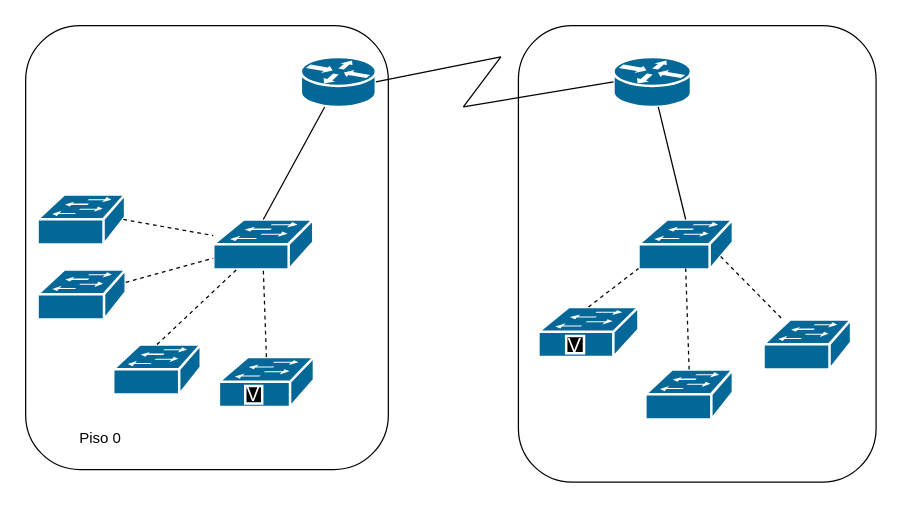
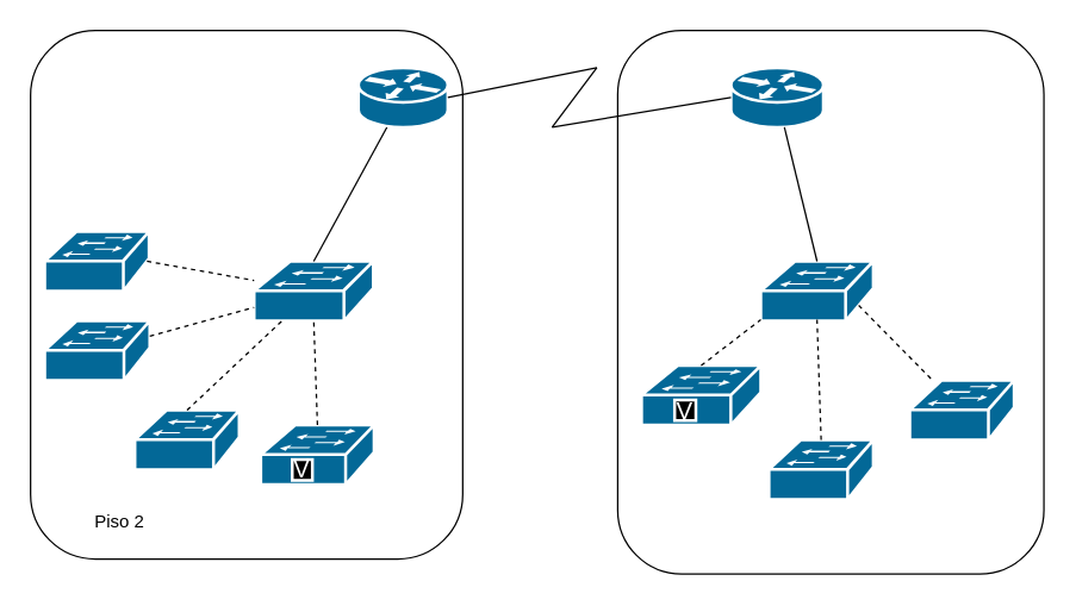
  <mxCell id="0" />
  <mxCell id="1" parent="0" />
  <mxCell id="2" value="" style="rounded=1;whiteSpace=wrap;html=1;" vertex="1" parent="1"><mxGeometry x="414" y="20" width="286" height="365" as="geometry" /></mxCell>
  <mxCell id="3" value="" style="rounded=1;whiteSpace=wrap;html=1;" vertex="1" parent="1"><mxGeometry x="20" y="20" width="290" height="355" as="geometry" /></mxCell>
  <mxCell id="4" value="" style="shape=mxgraph.cisco.routers.router;sketch=0;html=1;pointerEvents=1;dashed=0;fillColor=#036897;strokeColor=#ffffff;strokeWidth=2;verticalLabelPosition=bottom;verticalAlign=top;align=center;outlineConnect=0;" parent="1" vertex="1"><mxGeometry x="240" y="45" width="60" height="40" as="geometry" /></mxCell>
  <mxCell id="5" value="" style="shape=mxgraph.cisco.routers.router;sketch=0;html=1;pointerEvents=1;dashed=0;fillColor=#036897;strokeColor=#ffffff;strokeWidth=2;verticalLabelPosition=bottom;verticalAlign=top;align=center;outlineConnect=0;" parent="1" vertex="1"><mxGeometry x="490" y="45" width="62" height="40" as="geometry" /></mxCell>
  <mxCell id="6" value="" style="shape=mxgraph.cisco.switches.voice_switch;sketch=0;html=1;pointerEvents=1;dashed=0;fillColor=#036897;strokeColor=#ffffff;strokeWidth=2;verticalLabelPosition=bottom;verticalAlign=top;align=center;outlineConnect=0;" parent="1" vertex="1"><mxGeometry x="430" y="245" width="80" height="40" as="geometry" /></mxCell>
  <mxCell id="7" value="" style="shape=mxgraph.cisco.switches.voice_switch;sketch=0;html=1;pointerEvents=1;dashed=0;fillColor=#036897;strokeColor=#ffffff;strokeWidth=2;verticalLabelPosition=bottom;verticalAlign=top;align=center;outlineConnect=0;" parent="1" vertex="1"><mxGeometry x="174.5" y="285" width="76" height="40" as="geometry" /></mxCell>
  <mxCell id="8" value="" style="shape=mxgraph.cisco.switches.workgroup_switch;sketch=0;html=1;pointerEvents=1;dashed=0;fillColor=#036897;strokeColor=#ffffff;strokeWidth=2;verticalLabelPosition=bottom;verticalAlign=top;align=center;outlineConnect=0;" parent="1" vertex="1"><mxGeometry x="170" y="175" width="80" height="40" as="geometry" /></mxCell>
  <mxCell id="9" value="" style="shape=mxgraph.cisco.switches.workgroup_switch;sketch=0;html=1;pointerEvents=1;dashed=0;fillColor=#036897;strokeColor=#ffffff;strokeWidth=2;verticalLabelPosition=bottom;verticalAlign=top;align=center;outlineConnect=0;" parent="1" vertex="1"><mxGeometry x="510" y="175" width="75.5" height="40" as="geometry" /></mxCell>
  <mxCell id="10" value="" style="shape=mxgraph.cisco.switches.workgroup_switch;sketch=0;html=1;pointerEvents=1;dashed=0;fillColor=#036897;strokeColor=#ffffff;strokeWidth=2;verticalLabelPosition=bottom;verticalAlign=top;align=center;outlineConnect=0;" parent="1" vertex="1"><mxGeometry x="29.5" y="155" width="70" height="40" as="geometry" /></mxCell>
  <mxCell id="11" value="" style="shape=mxgraph.cisco.switches.workgroup_switch;sketch=0;html=1;pointerEvents=1;dashed=0;fillColor=#036897;strokeColor=#ffffff;strokeWidth=2;verticalLabelPosition=bottom;verticalAlign=top;align=center;outlineConnect=0;" parent="1" vertex="1"><mxGeometry x="90" y="275" width="70" height="40" as="geometry" /></mxCell>
  <mxCell id="12" value="" style="shape=mxgraph.cisco.switches.workgroup_switch;sketch=0;html=1;pointerEvents=1;dashed=0;fillColor=#036897;strokeColor=#ffffff;strokeWidth=2;verticalLabelPosition=bottom;verticalAlign=top;align=center;outlineConnect=0;" parent="1" vertex="1"><mxGeometry x="29.5" y="215" width="70.5" height="40" as="geometry" /></mxCell>
  <mxCell id="13" value="" style="shape=mxgraph.cisco.switches.workgroup_switch;sketch=0;html=1;pointerEvents=1;dashed=0;fillColor=#036897;strokeColor=#ffffff;strokeWidth=2;verticalLabelPosition=bottom;verticalAlign=top;align=center;outlineConnect=0;" vertex="1" parent="1"><mxGeometry x="610" y="255" width="70" height="40" as="geometry" /></mxCell>
  <mxCell id="14" value="" style="shape=mxgraph.cisco.switches.workgroup_switch;sketch=0;html=1;pointerEvents=1;dashed=0;fillColor=#036897;strokeColor=#ffffff;strokeWidth=2;verticalLabelPosition=bottom;verticalAlign=top;align=center;outlineConnect=0;" vertex="1" parent="1"><mxGeometry x="515.5" y="295" width="70" height="40" as="geometry" /></mxCell>
  <mxCell id="15" value="" style="endArrow=none;html=1;rounded=0;exitX=1;exitY=0.5;exitDx=0;exitDy=0;exitPerimeter=0;" edge="1" parent="1" source="4"><mxGeometry width="50" height="50" relative="1" as="geometry"><mxPoint x="360" y="75" as="sourcePoint" /><mxPoint x="400" y="45" as="targetPoint" /></mxGeometry></mxCell>
  <mxCell id="16" value="" style="endArrow=none;html=1;rounded=0;entryX=0;entryY=0.5;entryDx=0;entryDy=0;entryPerimeter=0;" edge="1" parent="1" target="5"><mxGeometry width="50" height="50" relative="1" as="geometry"><mxPoint x="370" y="85" as="sourcePoint" /><mxPoint x="440" y="205" as="targetPoint" /></mxGeometry></mxCell>
  <mxCell id="17" value="" style="endArrow=none;html=1;rounded=0;" edge="1" parent="1"><mxGeometry width="50" height="50" relative="1" as="geometry"><mxPoint x="370" y="85" as="sourcePoint" /><mxPoint x="400" y="45" as="targetPoint" /></mxGeometry></mxCell>
  <mxCell id="18" value="" style="endArrow=none;html=1;rounded=0;exitX=0.5;exitY=0;exitDx=0;exitDy=0;exitPerimeter=0;" edge="1" parent="1" source="8" target="4"><mxGeometry width="50" height="50" relative="1" as="geometry"><mxPoint x="60" y="165" as="sourcePoint" /><mxPoint x="110" y="115" as="targetPoint" /></mxGeometry></mxCell>
  <mxCell id="19" value="" style="endArrow=none;html=1;rounded=0;exitX=0.5;exitY=0;exitDx=0;exitDy=0;exitPerimeter=0;" edge="1" parent="1" source="9" target="5"><mxGeometry width="50" height="50" relative="1" as="geometry"><mxPoint x="470" y="155" as="sourcePoint" /><mxPoint x="520" y="105" as="targetPoint" /></mxGeometry></mxCell>
  <mxCell id="20" value="" style="endArrow=none;dashed=1;html=1;rounded=0;exitX=0.98;exitY=0.5;exitDx=0;exitDy=0;exitPerimeter=0;" edge="1" parent="1" source="10" target="8"><mxGeometry width="50" height="50" relative="1" as="geometry"><mxPoint y="385" as="sourcePoint" x="0" /><mxPoint x="50" y="335" as="targetPoint" /></mxGeometry></mxCell>
  <mxCell id="21" value="" style="endArrow=none;dashed=1;html=1;rounded=0;" edge="1" parent="1" source="12" target="8"><mxGeometry width="50" height="50" relative="1" as="geometry"><mxPoint x="10" y="415" as="sourcePoint" /><mxPoint x="60" y="365" as="targetPoint" /></mxGeometry></mxCell>
  <mxCell id="22" value="" style="endArrow=none;dashed=1;html=1;rounded=0;exitX=0.5;exitY=0;exitDx=0;exitDy=0;exitPerimeter=0;" edge="1" parent="1" source="11" target="8"><mxGeometry width="50" height="50" relative="1" as="geometry"><mxPoint x="130" y="415" as="sourcePoint" /><mxPoint x="180" y="365" as="targetPoint" /></mxGeometry></mxCell>
  <mxCell id="23" value="" style="endArrow=none;dashed=1;html=1;rounded=0;entryX=0.5;entryY=0.98;entryDx=0;entryDy=0;entryPerimeter=0;exitX=0.5;exitY=0;exitDx=0;exitDy=0;exitPerimeter=0;" edge="1" parent="1" source="7" target="8"><mxGeometry width="50" height="50" relative="1" as="geometry"><mxPoint x="340" y="425" as="sourcePoint" /><mxPoint x="390" y="375" as="targetPoint" /></mxGeometry></mxCell>
  <mxCell id="24" value="" style="endArrow=none;dashed=1;html=1;rounded=0;entryX=0;entryY=0.98;entryDx=0;entryDy=0;entryPerimeter=0;exitX=0.5;exitY=0;exitDx=0;exitDy=0;exitPerimeter=0;" edge="1" parent="1" source="6" target="9"><mxGeometry width="50" height="50" relative="1" as="geometry"><mxPoint x="410" y="405" as="sourcePoint" /><mxPoint x="460" y="355" as="targetPoint" /></mxGeometry></mxCell>
  <mxCell id="25" value="" style="endArrow=none;dashed=1;html=1;rounded=0;entryX=0.5;entryY=0.98;entryDx=0;entryDy=0;entryPerimeter=0;exitX=0.5;exitY=0;exitDx=0;exitDy=0;exitPerimeter=0;" edge="1" parent="1" source="14" target="9"><mxGeometry width="50" height="50" relative="1" as="geometry"><mxPoint x="490" y="385" as="sourcePoint" /><mxPoint x="540" y="335" as="targetPoint" /></mxGeometry></mxCell>
  <mxCell id="26" value="" style="endArrow=none;dashed=1;html=1;rounded=0;exitX=0.87;exitY=0.74;exitDx=0;exitDy=0;exitPerimeter=0;" edge="1" parent="1" source="9" target="13"><mxGeometry width="50" height="50" relative="1" as="geometry"><mxPoint x="690" y="215" as="sourcePoint" /><mxPoint x="740" y="165" as="targetPoint" /></mxGeometry></mxCell>
- <mxCell id="27" value="Piso 0" style="text;html=1;strokeColor=none;fillColor=none;align=center;verticalAlign=middle;whiteSpace=wrap;rounded=0;" vertex="1" parent="1"><mxGeometry x="50" y="335" width="60" height="30" as="geometry" /></mxCell>
+ <mxCell id="27" value="Piso 2" style="text;html=1;strokeColor=none;fillColor=none;align=center;verticalAlign=middle;whiteSpace=wrap;rounded=0;" vertex="1" parent="1"><mxGeometry x="50" y="335" width="60" height="30" as="geometry" /></mxCell>
